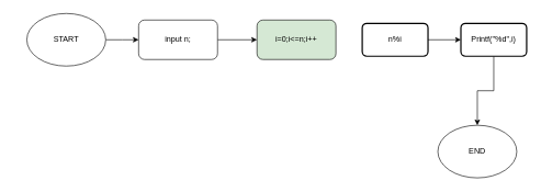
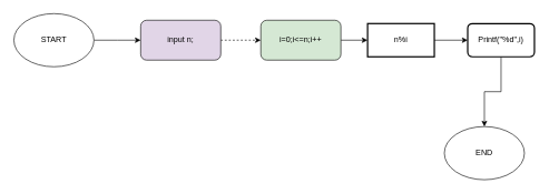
  <mxCell id="0" />
  <mxCell id="1" parent="0" />
  <mxCell id="2" style="edgeStyle=orthogonalEdgeStyle;rounded=0;orthogonalLoop=1;jettySize=auto;html=1;exitX=1;exitY=0.5;exitDx=0;exitDy=0;" parent="1" source="3" edge="1"><mxGeometry relative="1" as="geometry"><mxPoint x="210" y="60" as="targetPoint" /></mxGeometry></mxCell>
- <mxCell id="3" value="START" style="ellipse;whiteSpace=wrap;html=1;" parent="1" vertex="1"><mxGeometry x="40" y="20" width="120" height="80" as="geometry" /></mxCell>
- <mxCell id="4" style="edgeStyle=orthogonalEdgeStyle;rounded=0;orthogonalLoop=1;jettySize=auto;html=1;entryX=0;entryY=0.5;entryDx=0;entryDy=0;" edge="1" parent="1" source="5" target="7"><mxGeometry relative="1" as="geometry" /></mxCell>
- <mxCell id="5" value="input n;" style="rounded=1;whiteSpace=wrap;html=1;" vertex="1" parent="1"><mxGeometry x="210" y="30" width="120" height="60" as="geometry" /></mxCell>
+ <mxCell id="3" value="START" style="ellipse;whiteSpace=wrap;html=1;" parent="1" vertex="1"><mxGeometry x="20" y="20" width="120" height="80" as="geometry" /></mxCell>
+ <mxCell id="4" style="edgeStyle=orthogonalEdgeStyle;rounded=0;orthogonalLoop=1;jettySize=auto;html=1;entryX=0;entryY=0.5;entryDx=0;entryDy=0;dashed=1;" edge="1" parent="1" source="5" target="7"><mxGeometry relative="1" as="geometry" /></mxCell>
+ <mxCell id="5" value="input n;" style="rounded=1;whiteSpace=wrap;html=1;fillColor=#e1d5e7;" vertex="1" parent="1"><mxGeometry x="210" y="30" width="120" height="60" as="geometry" /></mxCell>
+ <mxCell id="6" style="edgeStyle=orthogonalEdgeStyle;rounded=0;orthogonalLoop=1;jettySize=auto;html=1;exitX=1;exitY=0.5;exitDx=0;exitDy=0;entryX=0;entryY=0.5;entryDx=0;entryDy=0;" edge="1" parent="1" source="7" target="9"><mxGeometry relative="1" as="geometry" /></mxCell>
  <mxCell id="7" value="i=0;i&amp;lt;=n;i++" style="rounded=1;whiteSpace=wrap;html=1;fillColor=#d5e8d4;" vertex="1" parent="1"><mxGeometry x="390" y="30" width="120" height="60" as="geometry" /></mxCell>
  <mxCell id="8" style="edgeStyle=orthogonalEdgeStyle;rounded=0;orthogonalLoop=1;jettySize=auto;html=1;entryX=0;entryY=0.5;entryDx=0;entryDy=0;" edge="1" parent="1" source="9" target="11"><mxGeometry relative="1" as="geometry" /></mxCell>
- <mxCell id="9" value="n%i" style="rounded=1;whiteSpace=wrap;html=1;absoluteArcSize=1;arcSize=14;strokeWidth=2;" vertex="1" parent="1"><mxGeometry x="550" y="35" width="100" height="50" as="geometry" /></mxCell>
+ <mxCell id="9" value="n%i" style="whiteSpace=wrap;html=1;absoluteArcSize=1;arcSize=14;strokeWidth=2;rounded=0;" vertex="1" parent="1"><mxGeometry x="550" y="35" width="100" height="50" as="geometry" /></mxCell>
  <mxCell id="10" style="edgeStyle=orthogonalEdgeStyle;rounded=0;orthogonalLoop=1;jettySize=auto;html=1;entryX=0.5;entryY=0;entryDx=0;entryDy=0;" edge="1" parent="1" source="11" target="12"><mxGeometry relative="1" as="geometry" /></mxCell>
  <mxCell id="11" value="Printf(&quot;%d&quot;,i)" style="rounded=1;whiteSpace=wrap;html=1;absoluteArcSize=1;arcSize=14;strokeWidth=2;" vertex="1" parent="1"><mxGeometry x="700" y="35" width="100" height="50" as="geometry" /></mxCell>
  <mxCell id="12" value="END" style="ellipse;whiteSpace=wrap;html=1;" vertex="1" parent="1"><mxGeometry x="665" y="190" width="120" height="80" as="geometry" /></mxCell>
